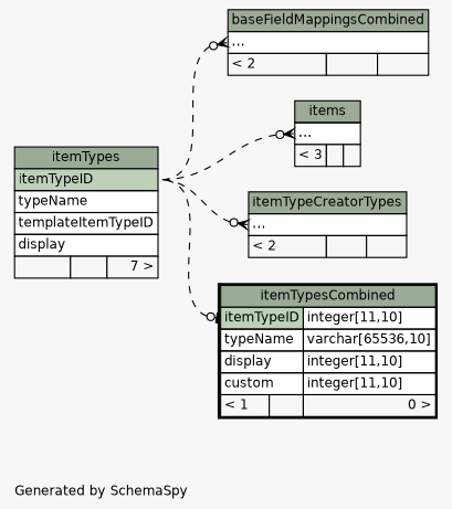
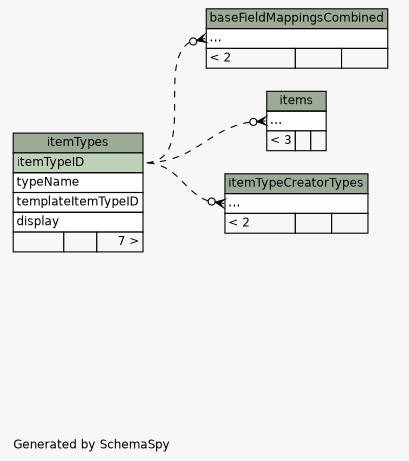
  digraph {
    bgcolor="#f7f7f7"
    fontname=Helvetica
    fontsize=11
    label="\nGenerated by SchemaSpy"
    labeljust=l
    nodesep=0.18
    rankdir=RL
    ranksep=0.46
    node [fontname=Helvetica fontsize=11 shape=plaintext]
    edge [arrowhead=none arrowsize=0.8 arrowtail=crowodot dir=back headport="itemTypeID:e" style=dashed tailport="elipses:w"]
    n1 [label=<     <TABLE BORDER="0" CELLBORDER="1" CELLSPACING="0" BGCOLOR="#ffffff">       <TR><TD COLSPAN="3" BGCOLOR="#9bab96" ALIGN="CENTER">itemTypes</TD></TR>       <TR><TD PORT="itemTypeID" COLSPAN="3" BGCOLOR="#bed1b8" ALIGN="LEFT">itemTypeID</TD></TR>       <TR><TD PORT="typeName" COLSPAN="3" ALIGN="LEFT">typeName</TD></TR>       <TR><TD PORT="templateItemTypeID" COLSPAN="3" ALIGN="LEFT">templateItemTypeID</TD></TR>       <TR><TD PORT="display" COLSPAN="3" ALIGN="LEFT">display</TD></TR>       <TR><TD ALIGN="LEFT" BGCOLOR="#f7f7f7">  </TD><TD ALIGN="RIGHT" BGCOLOR="#f7f7f7">  </TD><TD ALIGN="RIGHT" BGCOLOR="#f7f7f7">7 &gt;</TD></TR>     </TABLE>>]
    n2 [label=<     <TABLE BORDER="0" CELLBORDER="1" CELLSPACING="0" BGCOLOR="#ffffff">       <TR><TD COLSPAN="3" BGCOLOR="#9bab96" ALIGN="CENTER">baseFieldMappingsCombined</TD></TR>       <TR><TD PORT="elipses" COLSPAN="3" ALIGN="LEFT">...</TD></TR>       <TR><TD ALIGN="LEFT" BGCOLOR="#f7f7f7">&lt; 2</TD><TD ALIGN="RIGHT" BGCOLOR="#f7f7f7">  </TD><TD ALIGN="RIGHT" BGCOLOR="#f7f7f7">  </TD></TR>     </TABLE>>]
    n3 [label=<     <TABLE BORDER="0" CELLBORDER="1" CELLSPACING="0" BGCOLOR="#ffffff">       <TR><TD COLSPAN="3" BGCOLOR="#9bab96" ALIGN="CENTER">items</TD></TR>       <TR><TD PORT="elipses" COLSPAN="3" ALIGN="LEFT">...</TD></TR>       <TR><TD ALIGN="LEFT" BGCOLOR="#f7f7f7">&lt; 3</TD><TD ALIGN="RIGHT" BGCOLOR="#f7f7f7">  </TD><TD ALIGN="RIGHT" BGCOLOR="#f7f7f7">  </TD></TR>     </TABLE>>]
    n4 [label=<     <TABLE BORDER="0" CELLBORDER="1" CELLSPACING="0" BGCOLOR="#ffffff">       <TR><TD COLSPAN="3" BGCOLOR="#9bab96" ALIGN="CENTER">itemTypeCreatorTypes</TD></TR>       <TR><TD PORT="elipses" COLSPAN="3" ALIGN="LEFT">...</TD></TR>       <TR><TD ALIGN="LEFT" BGCOLOR="#f7f7f7">&lt; 2</TD><TD ALIGN="RIGHT" BGCOLOR="#f7f7f7">  </TD><TD ALIGN="RIGHT" BGCOLOR="#f7f7f7">  </TD></TR>     </TABLE>>]
-   n5 [label=<     <TABLE BORDER="2" CELLBORDER="1" CELLSPACING="0" BGCOLOR="#ffffff">       <TR><TD COLSPAN="3" BGCOLOR="#9bab96" ALIGN="CENTER">itemTypesCombined</TD></TR>       <TR><TD PORT="itemTypeID" COLSPAN="2" BGCOLOR="#bed1b8" ALIGN="LEFT">itemTypeID</TD><TD PORT="itemTypeID.type" ALIGN="LEFT">integer[11,10]</TD></TR>       <TR><TD PORT="typeName" COLSPAN="2" ALIGN="LEFT">typeName</TD><TD PORT="typeName.type" ALIGN="LEFT">varchar[65536,10]</TD></TR>       <TR><TD PORT="display" COLSPAN="2" ALIGN="LEFT">display</TD><TD PORT="display.type" ALIGN="LEFT">integer[11,10]</TD></TR>       <TR><TD PORT="custom" COLSPAN="2" ALIGN="LEFT">custom</TD><TD PORT="custom.type" ALIGN="LEFT">integer[11,10]</TD></TR>       <TR><TD ALIGN="LEFT" BGCOLOR="#f7f7f7">&lt; 1</TD><TD ALIGN="RIGHT" BGCOLOR="#f7f7f7">  </TD><TD ALIGN="RIGHT" BGCOLOR="#f7f7f7">0 &gt;</TD></TR>     </TABLE>>]
    n2 -> n1
    n3 -> n1
    n4 -> n1
-   n5 -> n1 [arrowtail=teeodot tailport="itemTypeID:w"]
  }
